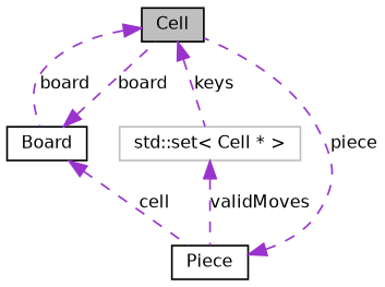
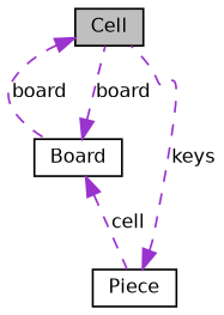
  digraph {
    node [color=black fontname=Helvetica fontsize=10 shape=record]
    edge [color=darkorchid3 dir=back fontname=Helvetica fontsize=10 labelfontname=Helvetica labelfontsize=10 style=dashed]
    n1 [fillcolor=grey75 fontcolor=black height=0.2 label=Cell style=filled width=0.4]
    n2 [height=0.2 label=Board width=0.4]
-   n3 [color=grey75 height=0.2 label="std::set\< Cell * \>" width=0.4]
    n4 [height=0.2 label=Piece width=0.4]
    n1 -> n2 [label=board]
-   n1 -> n3 [label=keys]
    n2 -> n1 [label=board]
    n2 -> n4 [label=cell]
-   n3 -> n4 [label=validMoves]
-   n4 -> n1 [label=piece]
+   n4 -> n1 [label=keys]
  }
